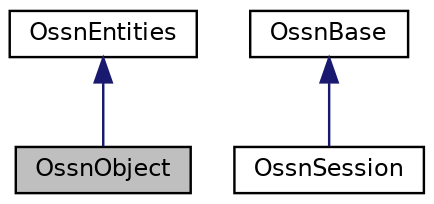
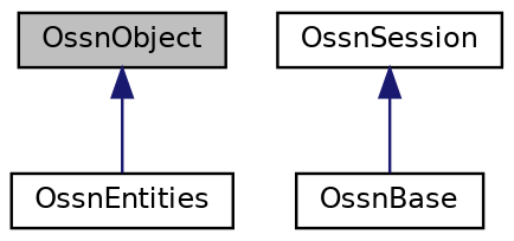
  digraph {
    node [color=black fillcolor=white fontname=Helvetica fontsize=10 shape=record style=filled]
    edge [color=midnightblue dir=back fontname=Helvetica fontsize=10 labelfontname=Helvetica labelfontsize=10 style=solid]
    n1 [fillcolor=grey75 fontcolor=black height=0.2 label=OssnObject width=0.4]
    n2 [height=0.2 label=OssnEntities width=0.4]
    n3 [height=0.2 label=OssnBase width=0.4]
    n4 [height=0.2 label=OssnSession width=0.4]
-   n2 -> n1
-   n3 -> n4
+   n1 -> n2
+   n4 -> n3
  }
